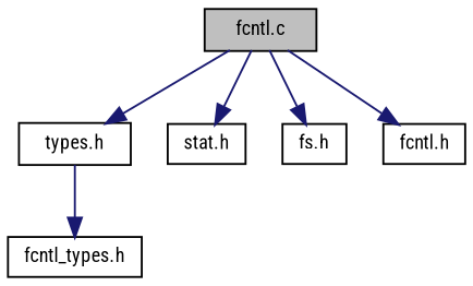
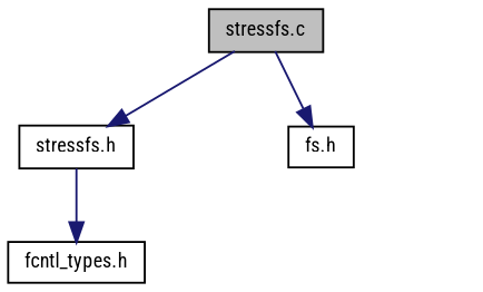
  digraph {
    fontname="Roboto Condensed"
    node [color=black fillcolor=white fontname="Roboto Condensed" fontsize=10 shape=record style=filled]
    edge [color=midnightblue fontname="Roboto Condensed" fontsize=10 labelfontname=Helvetica labelfontsize=10 style=solid]
-   n1 [fillcolor=grey75 fontcolor=black height=0.2 label="fcntl.c" width=0.4]
-   n2 [height=0.2 label="types.h" width=0.4]
-   n3 [height=0.2 label="stat.h" width=0.4]
+   n1 [fillcolor=grey75 fontcolor=black height=0.2 label="stressfs.c" width=0.4]
+   n2 [height=0.2 label="stressfs.h" width=0.4]
    n4 [height=0.2 label="fs.h" width=0.4]
-   n5 [height=0.2 label="fcntl.h" width=0.4]
    n6 [height=0.2 label="fcntl_types.h" width=0.4]
    n1 -> n2
-   n1 -> n3
    n1 -> n4
-   n1 -> n5
    n2 -> n6
  }
